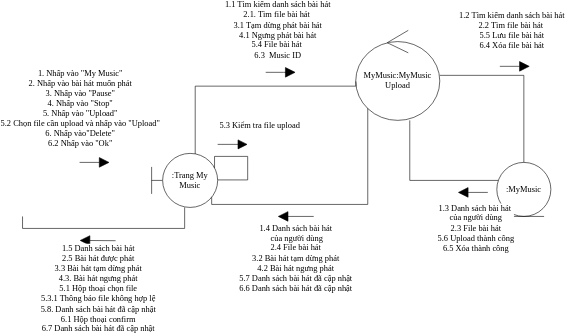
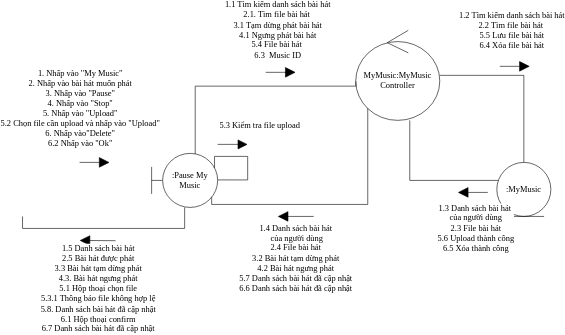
  <mxCell id="0" />
  <mxCell id="1" parent="0" />
  <mxCell id="2" style="edgeStyle=orthogonalEdgeStyle;rounded=0;orthogonalLoop=1;jettySize=auto;html=1;endArrow=none;endFill=0;fontSize=14;fontFamily=Verdana;" parent="1" source="4" target="9" edge="1"><mxGeometry relative="1" as="geometry" /></mxCell>
  <mxCell id="3" style="edgeStyle=orthogonalEdgeStyle;rounded=0;orthogonalLoop=1;jettySize=auto;html=1;entryX=0.882;entryY=0.836;entryDx=0;entryDy=0;endArrow=none;endFill=0;fontSize=14;entryPerimeter=0;fontFamily=Verdana;" parent="1" source="4" target="7" edge="1"><mxGeometry relative="1" as="geometry"><Array as="points"><mxPoint x="595" y="310" /><mxPoint x="335" y="310" /><mxPoint x="335" y="293" /><mxPoint x="332" y="293" /></Array></mxGeometry></mxCell>
- <mxCell id="4" value="&lt;span style=&quot;font-size: 14px;&quot;&gt;MyMusic:MyMusic&lt;br style=&quot;font-size: 14px;&quot;&gt;Upload&lt;/span&gt;" style="ellipse;shape=umlControl;whiteSpace=wrap;html=1;fontSize=14;fontFamily=Verdana;" parent="1" vertex="1"><mxGeometry x="575" y="20" width="140" height="150" as="geometry" /></mxCell>
+ <mxCell id="4" value="&lt;span style=&quot;font-size: 14px;&quot;&gt;MyMusic:MyMusic&lt;br style=&quot;font-size: 14px;&quot;&gt;Controller&lt;/span&gt;" style="ellipse;shape=umlControl;whiteSpace=wrap;html=1;fontSize=14;fontFamily=Verdana;" parent="1" vertex="1"><mxGeometry x="575" y="20" width="140" height="150" as="geometry" /></mxCell>
  <mxCell id="5" style="edgeStyle=orthogonalEdgeStyle;rounded=0;orthogonalLoop=1;jettySize=auto;html=1;entryX=0.001;entryY=0.568;entryDx=0;entryDy=0;entryPerimeter=0;endArrow=none;endFill=0;fontSize=14;exitX=0.66;exitY=0.022;exitDx=0;exitDy=0;exitPerimeter=0;fontFamily=Verdana;" parent="1" source="7" target="4" edge="1"><mxGeometry relative="1" as="geometry"><Array as="points"><mxPoint x="308" y="113" /></Array></mxGeometry></mxCell>
  <mxCell id="6" style="edgeStyle=orthogonalEdgeStyle;rounded=0;orthogonalLoop=1;jettySize=auto;html=1;endArrow=none;endFill=0;fontSize=14;fontFamily=Verdana;" parent="1" source="7" edge="1"><mxGeometry relative="1" as="geometry"><Array as="points"><mxPoint x="290" y="350" /><mxPoint x="20" y="350" /></Array><mxPoint x="20" y="330" as="targetPoint" /></mxGeometry></mxCell>
- <mxCell id="7" value="&lt;span style=&quot;font-size: 14px;&quot;&gt;:Trang My Music&lt;/span&gt;" style="shape=umlBoundary;whiteSpace=wrap;html=1;fontSize=14;fontFamily=Verdana;" parent="1" vertex="1"><mxGeometry x="235" y="225" width="110" height="90" as="geometry" /></mxCell>
+ <mxCell id="7" value="&lt;span style=&quot;font-size: 14px;&quot;&gt;:Pause My Music&lt;/span&gt;" style="shape=umlBoundary;whiteSpace=wrap;html=1;fontSize=14;fontFamily=Verdana;" parent="1" vertex="1"><mxGeometry x="235" y="225" width="110" height="90" as="geometry" /></mxCell>
  <mxCell id="8" style="edgeStyle=orthogonalEdgeStyle;rounded=0;orthogonalLoop=1;jettySize=auto;html=1;endArrow=none;endFill=0;fontSize=14;fontFamily=Verdana;" parent="1" source="9" edge="1"><mxGeometry relative="1" as="geometry"><mxPoint x="665" y="170" as="targetPoint" /><Array as="points"><mxPoint x="665" y="270" /></Array></mxGeometry></mxCell>
  <mxCell id="9" value="&lt;span style=&quot;font-size: 14px;&quot;&gt;:MyMusic&lt;/span&gt;" style="ellipse;shape=umlEntity;whiteSpace=wrap;html=1;fontSize=14;fontFamily=Verdana;" parent="1" vertex="1"><mxGeometry x="810" y="240" width="90" height="90" as="geometry" /></mxCell>
  <mxCell id="10" value="" style="endArrow=block;html=1;fontSize=14;endFill=1;endSize=15;fontFamily=Verdana;" parent="1" edge="1"><mxGeometry width="50" height="50" relative="1" as="geometry"><mxPoint x="115" y="240" as="sourcePoint" /><mxPoint x="165" y="240" as="targetPoint" /></mxGeometry></mxCell>
  <mxCell id="11" value="&lt;span style=&quot;font-size: 14px&quot;&gt;1. Nhấp vào &quot;My Music&quot;&lt;br style=&quot;font-size: 14px&quot;&gt;&lt;/span&gt;&lt;span style=&quot;font-size: 14px&quot;&gt;2. Nhấp vào bài hát muốn phát&lt;br style=&quot;font-size: 14px&quot;&gt;3. Nhấp vào &quot;Pause&quot;&lt;br style=&quot;font-size: 14px&quot;&gt;4. Nhấp vào &quot;Stop&quot;&lt;br style=&quot;font-size: 14px&quot;&gt;&lt;/span&gt;&lt;span style=&quot;font-size: 14px&quot;&gt;5. Nhấp vào &quot;Upload&quot;&lt;br style=&quot;font-size: 14px&quot;&gt;&lt;/span&gt;&lt;span style=&quot;font-size: 14px&quot;&gt;5.2 Chọn file cần upload&amp;nbsp;&lt;/span&gt;&lt;span style=&quot;font-size: 14px&quot;&gt;và nhấp vào &quot;Upload&quot;&lt;br style=&quot;font-size: 14px&quot;&gt;&lt;/span&gt;&lt;span style=&quot;font-size: 14px&quot;&gt;6. Nhấp vào&quot;Delete&quot;&lt;br style=&quot;font-size: 14px&quot;&gt;&lt;/span&gt;&lt;span style=&quot;font-size: 14px&quot;&gt;6.2 Nhấp vào &quot;Ok&quot;&lt;/span&gt;&lt;span style=&quot;font-size: 14px&quot;&gt;&lt;br style=&quot;font-size: 14px&quot;&gt;&lt;/span&gt;" style="edgeLabel;html=1;align=center;verticalAlign=middle;resizable=0;points=[];fontSize=14;fontFamily=Verdana;" parent="10" vertex="1" connectable="0"><mxGeometry x="-0.42" y="-1" relative="1" as="geometry"><mxPoint x="-15" y="-91" as="offset" /></mxGeometry></mxCell>
  <mxCell id="12" value="&lt;span style=&quot;font-size: 14px&quot;&gt;1.2 Tìm kiếm danh sách bài hát&lt;br style=&quot;font-size: 14px&quot;&gt;&lt;/span&gt;&lt;span style=&quot;font-size: 14px&quot;&gt;2.2 Tìm file bài hát&amp;nbsp;&lt;br style=&quot;font-size: 14px&quot;&gt;&lt;/span&gt;&lt;span style=&quot;font-size: 14px&quot;&gt;5.5 Lưu file bài hát&lt;br style=&quot;font-size: 14px&quot;&gt;&lt;/span&gt;&lt;span style=&quot;font-size: 14px&quot;&gt;6.4 Xóa file bài hát&lt;/span&gt;&lt;span style=&quot;font-size: 14px&quot;&gt;&lt;br style=&quot;font-size: 14px&quot;&gt;&lt;/span&gt;" style="endArrow=block;html=1;fontSize=14;endFill=1;endSize=15;fontFamily=Verdana;" parent="1" edge="1"><mxGeometry x="-0.2" y="59" width="50" height="50" relative="1" as="geometry"><mxPoint x="815" y="80" as="sourcePoint" /><mxPoint x="865" y="80" as="targetPoint" /><mxPoint as="offset" /></mxGeometry></mxCell>
  <mxCell id="13" value="&lt;div style=&quot;font-size: 14px&quot;&gt;&lt;span style=&quot;font-size: 14px&quot;&gt;1.1 Tìm kiếm danh sách bài hát&lt;/span&gt;&lt;br style=&quot;font-size: 14px&quot;&gt;&lt;/div&gt;&lt;div style=&quot;font-size: 14px&quot;&gt;&lt;span style=&quot;font-size: 14px&quot;&gt;2.1. Tìm file bài hát&amp;nbsp;&lt;/span&gt;&lt;span style=&quot;font-size: 14px&quot;&gt;&lt;br style=&quot;font-size: 14px&quot;&gt;&lt;/span&gt;&lt;/div&gt;&lt;div style=&quot;font-size: 14px&quot;&gt;&lt;font style=&quot;font-size: 14px&quot;&gt;3.1 Tạm dừng phát bài hát&lt;/font&gt;&lt;/div&gt;&lt;div style=&quot;font-size: 14px&quot;&gt;&lt;span style=&quot;font-size: 14px&quot;&gt;4.1 Ngưng phát bài hát&lt;/span&gt;&lt;font style=&quot;font-size: 14px&quot;&gt;&lt;br style=&quot;font-size: 14px&quot;&gt;&lt;/font&gt;&lt;/div&gt;&lt;div style=&quot;font-size: 14px&quot;&gt;&lt;span style=&quot;font-size: 14px&quot;&gt;5.4 File bài hát&amp;nbsp;&lt;/span&gt;&lt;span style=&quot;font-size: 14px&quot;&gt;&lt;br style=&quot;font-size: 14px&quot;&gt;&lt;/span&gt;&lt;/div&gt;&lt;div style=&quot;font-size: 14px&quot;&gt;&lt;span style=&quot;font-size: 14px&quot;&gt;6.3&amp;nbsp; Music ID&lt;/span&gt;&lt;span style=&quot;font-size: 14px&quot;&gt;&lt;br style=&quot;font-size: 14px&quot;&gt;&lt;/span&gt;&lt;/div&gt;" style="endArrow=block;html=1;fontSize=14;align=center;endFill=1;endSize=15;fontFamily=Verdana;" parent="1" edge="1"><mxGeometry x="-0.2" y="70" width="50" height="50" relative="1" as="geometry"><mxPoint x="425" y="90" as="sourcePoint" /><mxPoint x="475" y="90" as="targetPoint" /><Array as="points"><mxPoint x="465" y="90" /></Array><mxPoint as="offset" /></mxGeometry></mxCell>
  <mxCell id="14" value="&lt;span style=&quot;font-size: 14px&quot;&gt;1.3 Danh sách bài hát&amp;nbsp;&lt;/span&gt;&lt;br style=&quot;font-size: 14px&quot;&gt;&lt;span style=&quot;font-size: 14px&quot;&gt;của người dùng&lt;br style=&quot;font-size: 14px&quot;&gt;&lt;/span&gt;&lt;span style=&quot;font-size: 14px&quot;&gt;2.3 File bài hát&lt;br style=&quot;font-size: 14px&quot;&gt;&lt;/span&gt;&lt;span style=&quot;font-size: 14px&quot;&gt;5.6 Upload thành công&lt;br style=&quot;font-size: 14px&quot;&gt;6.5 Xóa thành công&lt;br style=&quot;font-size: 14px&quot;&gt;&lt;/span&gt;" style="endArrow=block;html=1;fontSize=14;endFill=1;endSize=15;fontFamily=Verdana;" parent="1" edge="1"><mxGeometry x="-0.2" y="60" width="50" height="50" relative="1" as="geometry"><mxPoint x="795" y="290" as="sourcePoint" /><mxPoint x="745" y="290" as="targetPoint" /><mxPoint as="offset" /></mxGeometry></mxCell>
  <mxCell id="15" value="&lt;span style=&quot;font-size: 14px&quot;&gt;1.4 Danh sách bài hát&lt;/span&gt;&lt;br style=&quot;font-size: 14px&quot;&gt;&lt;span style=&quot;font-size: 14px&quot;&gt;&amp;nbsp;của người dùng&lt;br style=&quot;font-size: 14px&quot;&gt;&lt;/span&gt;&lt;span style=&quot;font-size: 14px&quot;&gt;2.4 File bài hát&lt;br style=&quot;font-size: 14px&quot;&gt;&lt;/span&gt;&lt;span style=&quot;font-size: 14px&quot;&gt;&lt;font style=&quot;font-size: 14px&quot;&gt;3.2 Bài hát tạm dừng phát&lt;br style=&quot;font-size: 14px&quot;&gt;4.2&amp;nbsp;&lt;/font&gt;&lt;/span&gt;&lt;span style=&quot;font-size: 14px&quot;&gt;Bài hát ngưng phát&lt;br style=&quot;font-size: 14px&quot;&gt;&lt;/span&gt;&lt;span style=&quot;font-size: 14px&quot;&gt;5.7 Danh sách bài&amp;nbsp;&lt;/span&gt;&lt;span style=&quot;font-size: 14px&quot;&gt;hát đã cập nhật&lt;br style=&quot;font-size: 14px&quot;&gt;&lt;/span&gt;&lt;span style=&quot;font-size: 14px&quot;&gt;&lt;font style=&quot;font-size: 14px&quot;&gt;6.6 Danh sách bài hát đã cập nhật&lt;br style=&quot;font-size: 14px&quot;&gt;&lt;/font&gt;&lt;/span&gt;" style="endArrow=block;html=1;fontSize=14;endFill=1;jumpSize=7;sourcePerimeterSpacing=2;endSize=15;fontFamily=Verdana;" parent="1" edge="1"><mxGeometry y="70" width="50" height="50" relative="1" as="geometry"><mxPoint x="505" y="330" as="sourcePoint" /><mxPoint x="445" y="330" as="targetPoint" /><Array as="points" /><mxPoint as="offset" /></mxGeometry></mxCell>
  <mxCell id="16" value="" style="endArrow=block;html=1;fontSize=14;endFill=1;endSize=15;fontFamily=Verdana;" parent="1" edge="1"><mxGeometry width="50" height="50" relative="1" as="geometry"><mxPoint x="175" y="370.42" as="sourcePoint" /><mxPoint x="115" y="370" as="targetPoint" /><Array as="points" /></mxGeometry></mxCell>
  <mxCell id="17" value="&lt;span style=&quot;font-size: 14px&quot;&gt;1.5 Danh sách bài hát&lt;br style=&quot;font-size: 14px&quot;&gt;&lt;/span&gt;&lt;span style=&quot;font-size: 14px&quot;&gt;2.5 Bài hát được phát&lt;br style=&quot;font-size: 14px&quot;&gt;3.3 Bài hát tạm dừng phát&lt;br style=&quot;font-size: 14px&quot;&gt;4.3.&amp;nbsp;&lt;/span&gt;&lt;span style=&quot;font-size: 14px&quot;&gt;Bài hát ngưng phát&lt;/span&gt;&lt;span style=&quot;font-size: 14px&quot;&gt;&lt;br style=&quot;font-size: 14px&quot;&gt;&lt;/span&gt;&lt;span style=&quot;font-size: 14px&quot;&gt;5.1 Hộp thoại chọn file&lt;br&gt;5.3.1 Thông báo file không hợp lệ&lt;br style=&quot;font-size: 14px&quot;&gt;&lt;/span&gt;&lt;span style=&quot;font-size: 14px&quot;&gt;5.8. Danh sách bài&amp;nbsp;&lt;/span&gt;&lt;span style=&quot;font-size: 14px&quot;&gt;hát đã cập nhật&lt;br style=&quot;font-size: 14px&quot;&gt;&lt;/span&gt;&lt;span style=&quot;font-size: 14px&quot;&gt;6.1 Hộp thoại confirm&lt;br style=&quot;font-size: 14px&quot;&gt;&lt;/span&gt;&lt;span style=&quot;font-size: 14px&quot;&gt;6.7 Danh sách bài hát&amp;nbsp;&lt;/span&gt;&lt;span style=&quot;font-size: 14px&quot;&gt;đã cập nhật&lt;/span&gt;&lt;span style=&quot;font-size: 14px&quot;&gt;&lt;br style=&quot;font-size: 14px&quot;&gt;&lt;/span&gt;" style="edgeLabel;html=1;align=center;verticalAlign=middle;resizable=0;points=[];fontSize=14;fontFamily=Verdana;" parent="16" vertex="1" connectable="0"><mxGeometry x="-0.409" relative="1" as="geometry"><mxPoint x="-12" y="79.71" as="offset" /></mxGeometry></mxCell>
  <mxCell id="18" style="edgeStyle=orthogonalEdgeStyle;rounded=0;orthogonalLoop=1;jettySize=auto;html=1;endArrow=none;endFill=0;fontSize=14;exitX=0.953;exitY=0.269;exitDx=0;exitDy=0;exitPerimeter=0;entryX=1.003;entryY=0.491;entryDx=0;entryDy=0;entryPerimeter=0;fontFamily=Verdana;" parent="1" source="7" target="7" edge="1"><mxGeometry relative="1" as="geometry"><Array as="points"><mxPoint x="340" y="230" /><mxPoint x="395" y="230" /><mxPoint x="395" y="269" /></Array></mxGeometry></mxCell>
  <mxCell id="19" value="&lt;span style=&quot;font-size: 14px&quot;&gt;5.3 Kiểm tra file upload&lt;/span&gt;&lt;font style=&quot;font-size: 14px&quot;&gt;&lt;br style=&quot;font-size: 14px&quot;&gt;&lt;/font&gt;" style="endArrow=block;html=1;fontSize=14;align=center;endFill=1;fontFamily=Verdana;startSize=6;endSize=14;" parent="1" edge="1"><mxGeometry x="1" y="36" width="50" height="50" relative="1" as="geometry"><mxPoint x="345" y="210" as="sourcePoint" /><mxPoint x="395" y="210" as="targetPoint" /><Array as="points" /><mxPoint x="20" y="6" as="offset" /></mxGeometry></mxCell>
